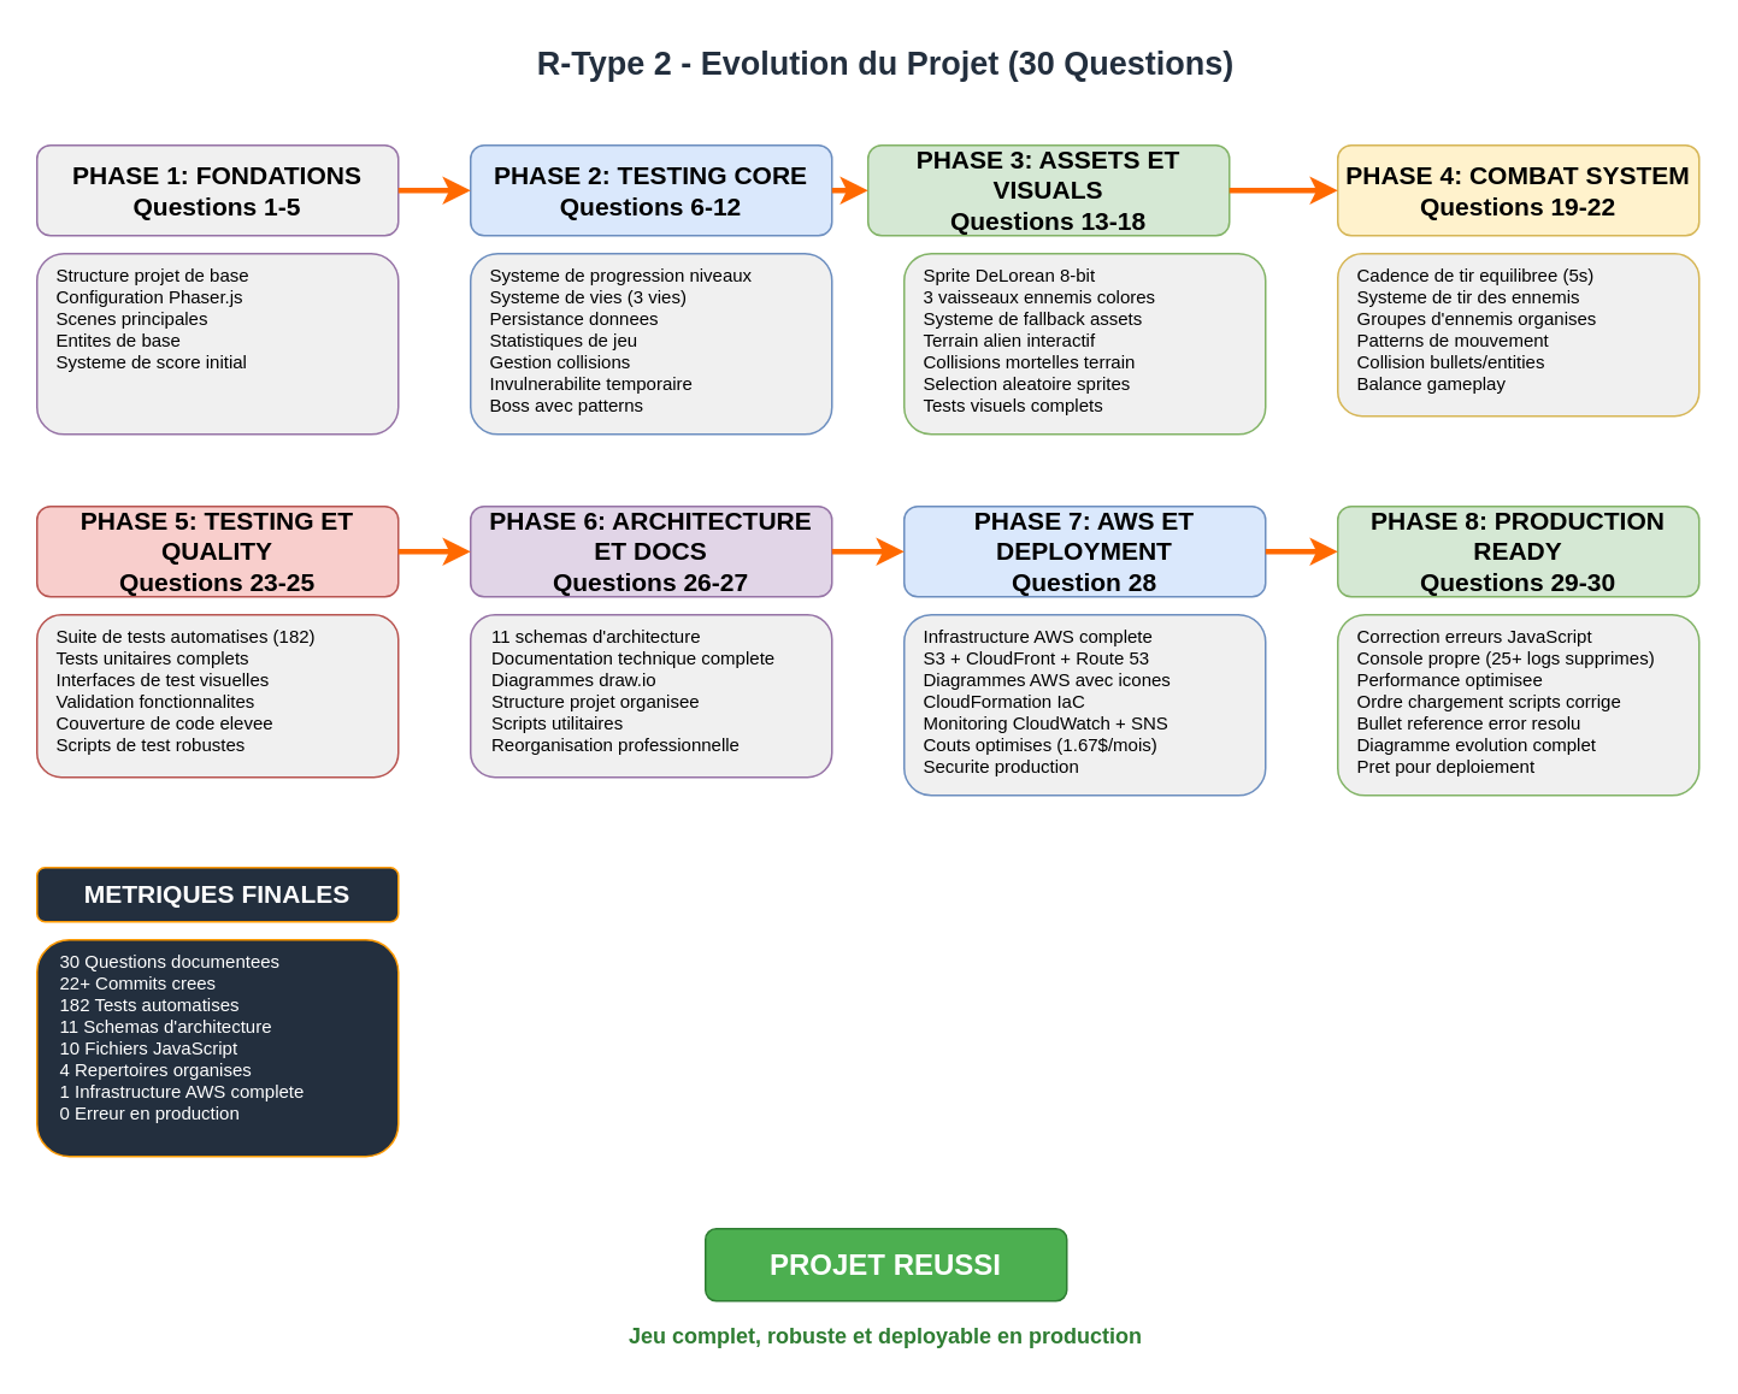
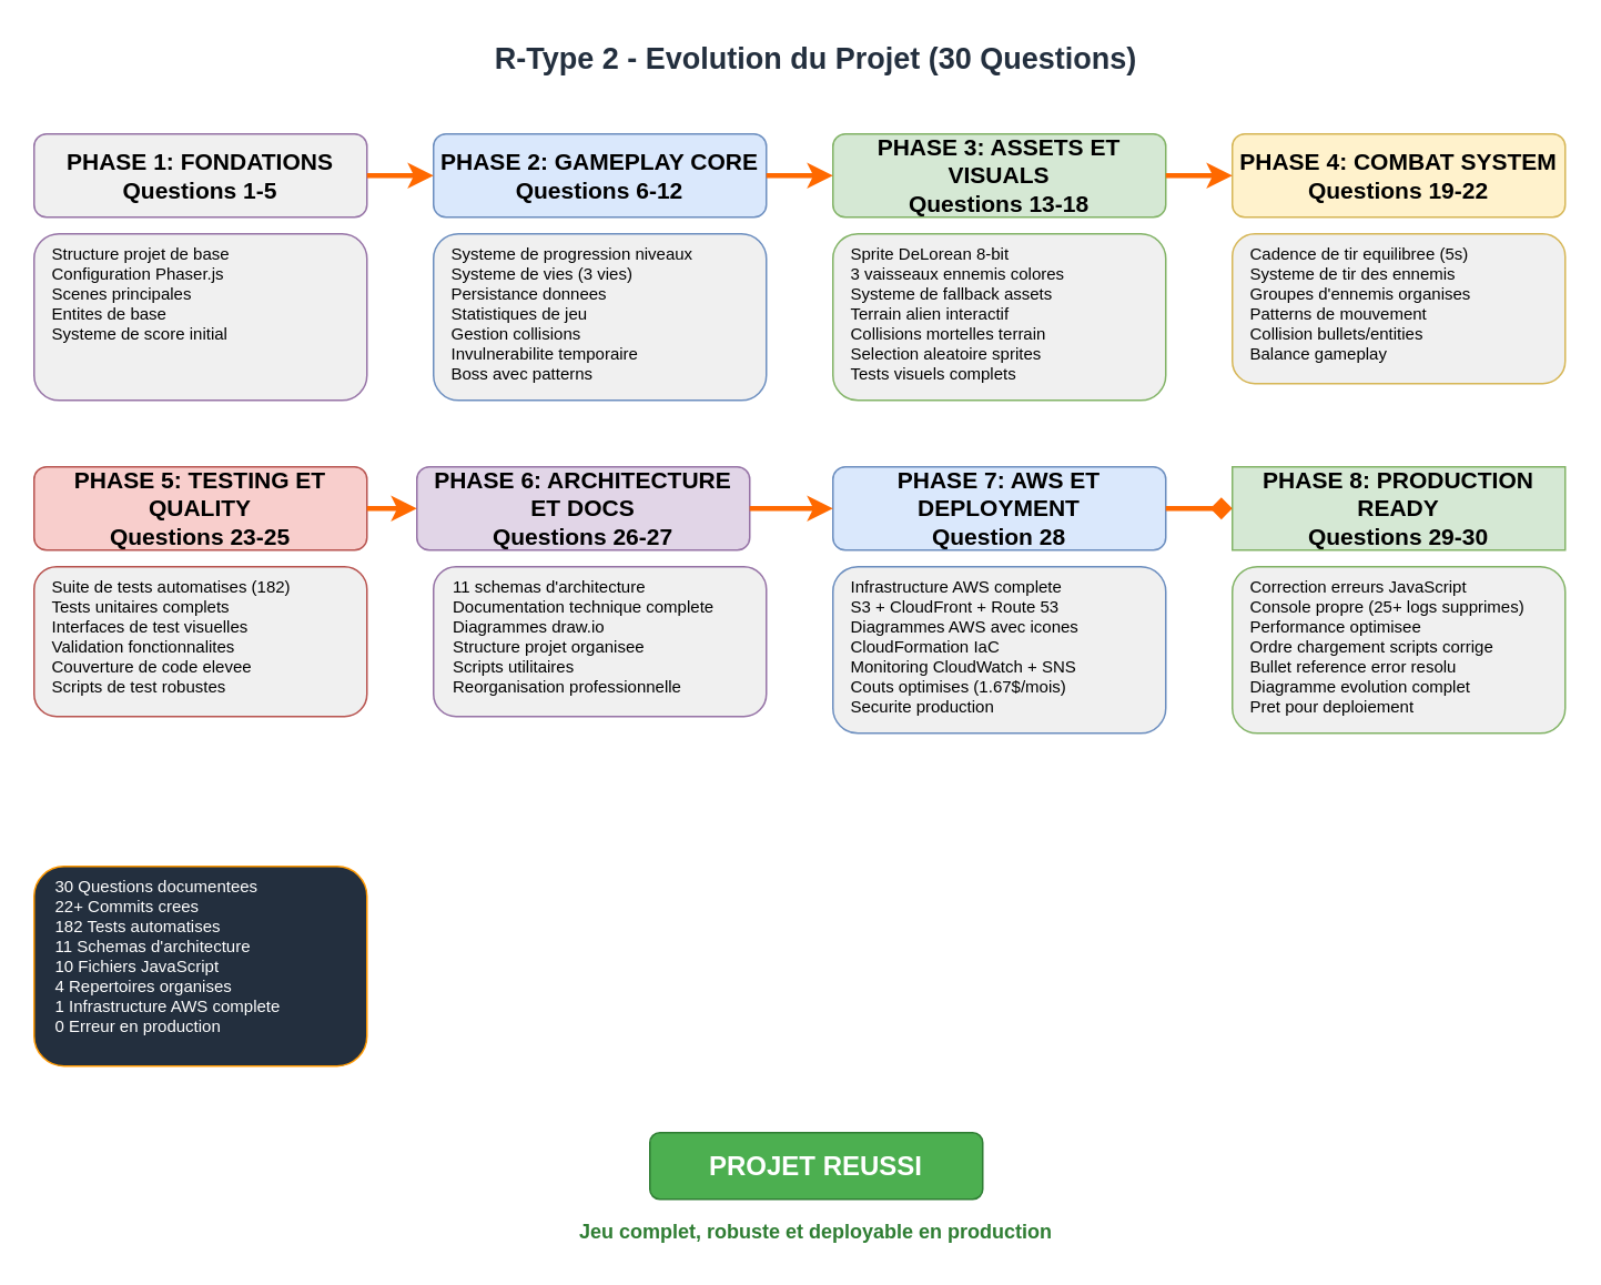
  <mxCell id="0" />
  <mxCell id="1" parent="0" />
  <mxCell id="2" value="R-Type 2 - Evolution du Projet (30 Questions)" style="text;html=1;strokeColor=none;fillColor=none;align=center;verticalAlign=middle;whiteSpace=wrap;rounded=0;fontSize=18;fontStyle=1;fontColor=#232F3E;" parent="1" vertex="1"><mxGeometry x="240" y="20" width="500" height="30" as="geometry" /></mxCell>
  <mxCell id="3" value="PHASE 1: FONDATIONS&#10;Questions 1-5" style="rounded=1;whiteSpace=wrap;html=1;fillColor=#f0f0f0;strokeColor=#9673A6;fontSize=14;fontStyle=1;" parent="1" vertex="1"><mxGeometry x="20" y="80" width="200" height="50" as="geometry" /></mxCell>
  <mxCell id="4" value="Structure projet de base&#10;Configuration Phaser.js&#10;Scenes principales&#10;Entites de base&#10;Systeme de score initial" style="text;html=1;strokeColor=#9673A6;fillColor=#F0F0F0;align=left;verticalAlign=top;whiteSpace=wrap;rounded=1;fontSize=10;spacingLeft=9;" parent="1" vertex="1"><mxGeometry x="20" y="140" width="200" height="100" as="geometry" /></mxCell>
- <mxCell id="5" value="PHASE 2: TESTING CORE&#10;Questions 6-12" style="rounded=1;whiteSpace=wrap;html=1;fillColor=#DAE8FC;strokeColor=#6C8EBF;fontSize=14;fontStyle=1;" parent="1" vertex="1"><mxGeometry x="260" y="80" width="200" height="50" as="geometry" /></mxCell>
+ <mxCell id="5" value="PHASE 2: GAMEPLAY CORE&#10;Questions 6-12" style="rounded=1;whiteSpace=wrap;html=1;fillColor=#DAE8FC;strokeColor=#6C8EBF;fontSize=14;fontStyle=1;" parent="1" vertex="1"><mxGeometry x="260" y="80" width="200" height="50" as="geometry" /></mxCell>
  <mxCell id="6" value="Systeme de progression niveaux&#10;Systeme de vies (3 vies)&#10;Persistance donnees&#10;Statistiques de jeu&#10;Gestion collisions&#10;Invulnerabilite temporaire&#10;Boss avec patterns" style="text;html=1;strokeColor=#6C8EBF;fillColor=#F0F0F0;align=left;verticalAlign=top;whiteSpace=wrap;rounded=1;fontSize=10;spacingLeft=9;" parent="1" vertex="1"><mxGeometry x="260" y="140" width="200" height="100" as="geometry" /></mxCell>
- <mxCell id="7" value="PHASE 3: ASSETS ET VISUALS&#10;Questions 13-18" style="rounded=1;whiteSpace=wrap;html=1;fillColor=#D5E8D4;strokeColor=#82B366;fontSize=14;fontStyle=1;" parent="1" vertex="1"><mxGeometry x="480" y="80" width="200" height="50" as="geometry" /></mxCell>
+ <mxCell id="7" value="PHASE 3: ASSETS ET VISUALS&#10;Questions 13-18" style="rounded=1;whiteSpace=wrap;html=1;fillColor=#D5E8D4;strokeColor=#82B366;fontSize=14;fontStyle=1;" parent="1" vertex="1"><mxGeometry x="500" y="80" width="200" height="50" as="geometry" /></mxCell>
  <mxCell id="8" value="Sprite DeLorean 8-bit&#10;3 vaisseaux ennemis colores&#10;Systeme de fallback assets&#10;Terrain alien interactif&#10;Collisions mortelles terrain&#10;Selection aleatoire sprites&#10;Tests visuels complets" style="text;html=1;strokeColor=#82B366;fillColor=#F0F0F0;align=left;verticalAlign=top;whiteSpace=wrap;rounded=1;fontSize=10;spacingLeft=9;" parent="1" vertex="1"><mxGeometry x="500" y="140" width="200" height="100" as="geometry" /></mxCell>
  <mxCell id="9" value="PHASE 4: COMBAT SYSTEM&#10;Questions 19-22" style="rounded=1;whiteSpace=wrap;html=1;fillColor=#FFF2CC;strokeColor=#D6B656;fontSize=14;fontStyle=1;" parent="1" vertex="1"><mxGeometry x="740" y="80" width="200" height="50" as="geometry" /></mxCell>
  <mxCell id="10" value="Cadence de tir equilibree (5s)&#10;Systeme de tir des ennemis&#10;Groupes d'ennemis organises&#10;Patterns de mouvement&#10;Collision bullets/entities&#10;Balance gameplay" style="text;html=1;strokeColor=#D6B656;fillColor=#F0F0F0;align=left;verticalAlign=top;whiteSpace=wrap;rounded=1;fontSize=10;spacingLeft=9;" parent="1" vertex="1"><mxGeometry x="740" y="140" width="200" height="90" as="geometry" /></mxCell>
  <mxCell id="11" value="PHASE 5: TESTING ET QUALITY&#10;Questions 23-25" style="rounded=1;whiteSpace=wrap;html=1;fillColor=#F8CECC;strokeColor=#B85450;fontSize=14;fontStyle=1;" parent="1" vertex="1"><mxGeometry x="20" y="280" width="200" height="50" as="geometry" /></mxCell>
  <mxCell id="12" value="Suite de tests automatises (182)&#10;Tests unitaires complets&#10;Interfaces de test visuelles&#10;Validation fonctionnalites&#10;Couverture de code elevee&#10;Scripts de test robustes" style="text;html=1;strokeColor=#B85450;fillColor=#F0F0F0;align=left;verticalAlign=top;whiteSpace=wrap;rounded=1;fontSize=10;spacingLeft=9;" parent="1" vertex="1"><mxGeometry x="20" y="340" width="200" height="90" as="geometry" /></mxCell>
- <mxCell id="13" value="PHASE 6: ARCHITECTURE ET DOCS&#10;Questions 26-27" style="rounded=1;whiteSpace=wrap;html=1;fillColor=#E1D5E7;strokeColor=#9673A6;fontSize=14;fontStyle=1;" parent="1" vertex="1"><mxGeometry x="260" y="280" width="200" height="50" as="geometry" /></mxCell>
+ <mxCell id="13" value="PHASE 6: ARCHITECTURE ET DOCS&#10;Questions 26-27" style="rounded=1;whiteSpace=wrap;html=1;fillColor=#E1D5E7;strokeColor=#9673A6;fontSize=14;fontStyle=1;" parent="1" vertex="1"><mxGeometry x="250" y="280" width="200" height="50" as="geometry" /></mxCell>
  <mxCell id="14" value="11 schemas d'architecture&#10;Documentation technique complete&#10;Diagrammes draw.io&#10;Structure projet organisee&#10;Scripts utilitaires&#10;Reorganisation professionnelle" style="text;html=1;strokeColor=#9673A6;fillColor=#F0F0F0;align=left;verticalAlign=top;whiteSpace=wrap;rounded=1;fontSize=10;spacingLeft=10;" parent="1" vertex="1"><mxGeometry x="260" y="340" width="200" height="90" as="geometry" /></mxCell>
  <mxCell id="15" value="PHASE 7: AWS ET DEPLOYMENT&#10;Question 28" style="rounded=1;whiteSpace=wrap;html=1;fillColor=#DAE8FC;strokeColor=#6C8EBF;fontSize=14;fontStyle=1;" parent="1" vertex="1"><mxGeometry x="500" y="280" width="200" height="50" as="geometry" /></mxCell>
  <mxCell id="16" value="Infrastructure AWS complete&#10;S3 + CloudFront + Route 53&#10;Diagrammes AWS avec icones&#10;CloudFormation IaC&#10;Monitoring CloudWatch + SNS&#10;Couts optimises (1.67$/mois)&#10;Securite production" style="text;html=1;strokeColor=#6C8EBF;fillColor=#F0F0F0;align=left;verticalAlign=top;whiteSpace=wrap;rounded=1;fontSize=10;spacingLeft=9;" parent="1" vertex="1"><mxGeometry x="500" y="340" width="200" height="100" as="geometry" /></mxCell>
- <mxCell id="17" value="PHASE 8: PRODUCTION READY&#10;Questions 29-30" style="rounded=1;whiteSpace=wrap;html=1;fillColor=#D5E8D4;strokeColor=#82B366;fontSize=14;fontStyle=1;" parent="1" vertex="1"><mxGeometry x="740" y="280" width="200" height="50" as="geometry" /></mxCell>
+ <mxCell id="17" value="PHASE 8: PRODUCTION READY&#10;Questions 29-30" style="whiteSpace=wrap;html=1;fillColor=#D5E8D4;strokeColor=#82B366;fontSize=14;fontStyle=1;rounded=0;" parent="1" vertex="1"><mxGeometry x="740" y="280" width="200" height="50" as="geometry" /></mxCell>
  <mxCell id="18" value="Correction erreurs JavaScript&#10;Console propre (25+ logs supprimes)&#10;Performance optimisee&#10;Ordre chargement scripts corrige&#10;Bullet reference error resolu&#10;Diagramme evolution complet&#10;Pret pour deploiement" style="text;html=1;strokeColor=#82B366;fillColor=#F0F0F0;align=left;verticalAlign=top;whiteSpace=wrap;rounded=1;fontSize=10;spacingLeft=9;" parent="1" vertex="1"><mxGeometry x="740" y="340" width="200" height="100" as="geometry" /></mxCell>
  <mxCell id="19" style="edgeStyle=orthogonalEdgeStyle;rounded=0;orthogonalLoop=1;jettySize=auto;html=1;exitX=1;exitY=0.5;exitDx=0;exitDy=0;entryX=0;entryY=0.5;entryDx=0;entryDy=0;strokeWidth=3;strokeColor=#FF6900;" parent="1" source="3" target="5" edge="1"><mxGeometry relative="1" as="geometry" /></mxCell>
  <mxCell id="20" style="edgeStyle=orthogonalEdgeStyle;rounded=0;orthogonalLoop=1;jettySize=auto;html=1;exitX=1;exitY=0.5;exitDx=0;exitDy=0;entryX=0;entryY=0.5;entryDx=0;entryDy=0;strokeWidth=3;strokeColor=#FF6900;" parent="1" source="5" target="7" edge="1"><mxGeometry relative="1" as="geometry" /></mxCell>
  <mxCell id="21" style="edgeStyle=orthogonalEdgeStyle;rounded=0;orthogonalLoop=1;jettySize=auto;html=1;exitX=1;exitY=0.5;exitDx=0;exitDy=0;entryX=0;entryY=0.5;entryDx=0;entryDy=0;strokeWidth=3;strokeColor=#FF6900;" parent="1" source="7" target="9" edge="1"><mxGeometry relative="1" as="geometry" /></mxCell>
  <mxCell id="22" style="edgeStyle=orthogonalEdgeStyle;rounded=0;orthogonalLoop=1;jettySize=auto;html=1;exitX=1;exitY=0.5;exitDx=0;exitDy=0;entryX=0;entryY=0.5;entryDx=0;entryDy=0;strokeWidth=3;strokeColor=#FF6900;" parent="1" source="11" target="13" edge="1"><mxGeometry relative="1" as="geometry" /></mxCell>
  <mxCell id="23" style="edgeStyle=orthogonalEdgeStyle;rounded=0;orthogonalLoop=1;jettySize=auto;html=1;exitX=1;exitY=0.5;exitDx=0;exitDy=0;entryX=0;entryY=0.5;entryDx=0;entryDy=0;strokeWidth=3;strokeColor=#FF6900;" parent="1" source="13" target="15" edge="1"><mxGeometry relative="1" as="geometry" /></mxCell>
- <mxCell id="24" style="edgeStyle=orthogonalEdgeStyle;rounded=0;orthogonalLoop=1;jettySize=auto;html=1;exitX=1;exitY=0.5;exitDx=0;exitDy=0;entryX=0;entryY=0.5;entryDx=0;entryDy=0;strokeWidth=3;strokeColor=#FF6900;" parent="1" source="15" target="17" edge="1"><mxGeometry relative="1" as="geometry" /></mxCell>
- <mxCell id="25" value="METRIQUES FINALES" style="rounded=1;whiteSpace=wrap;html=1;fillColor=#232F3E;strokeColor=#FF9900;fontColor=#FFFFFF;fontSize=14;fontStyle=1;" parent="1" vertex="1"><mxGeometry x="20" y="480" width="200" height="30" as="geometry" /></mxCell>
+ <mxCell id="24" style="edgeStyle=orthogonalEdgeStyle;rounded=0;orthogonalLoop=1;jettySize=auto;html=1;exitX=1;exitY=0.5;exitDx=0;exitDy=0;entryX=0;entryY=0.5;entryDx=0;entryDy=0;strokeWidth=3;strokeColor=#FF6900;endArrow=diamond;" parent="1" source="15" target="17" edge="1"><mxGeometry relative="1" as="geometry" /></mxCell>
  <mxCell id="26" value="30 Questions documentees&#10;22+ Commits crees&#10;182 Tests automatises&#10;11 Schemas d'architecture&#10;10 Fichiers JavaScript&#10;4 Repertoires organises&#10;1 Infrastructure AWS complete&#10;0 Erreur en production" style="text;html=1;strokeColor=#FF9900;fillColor=#232F3E;align=left;verticalAlign=top;whiteSpace=wrap;rounded=1;fontSize=10;fontColor=#FFFFFF;spacingLeft=11;" parent="1" vertex="1"><mxGeometry x="20" y="520" width="200" height="120" as="geometry" /></mxCell>
  <mxCell id="27" value="PROJET REUSSI" style="rounded=1;whiteSpace=wrap;html=1;fillColor=#4CAF50;strokeColor=#2E7D32;fontColor=#FFFFFF;fontSize=16;fontStyle=1;" parent="1" vertex="1"><mxGeometry x="390" y="680" width="200" height="40" as="geometry" /></mxCell>
  <mxCell id="28" value="Jeu complet, robuste et deployable en production" style="text;html=1;strokeColor=none;fillColor=none;align=center;verticalAlign=middle;whiteSpace=wrap;rounded=0;fontSize=12;fontStyle=1;fontColor=#2E7D32;" parent="1" vertex="1"><mxGeometry x="340" y="730" width="300" height="20" as="geometry" /></mxCell>
